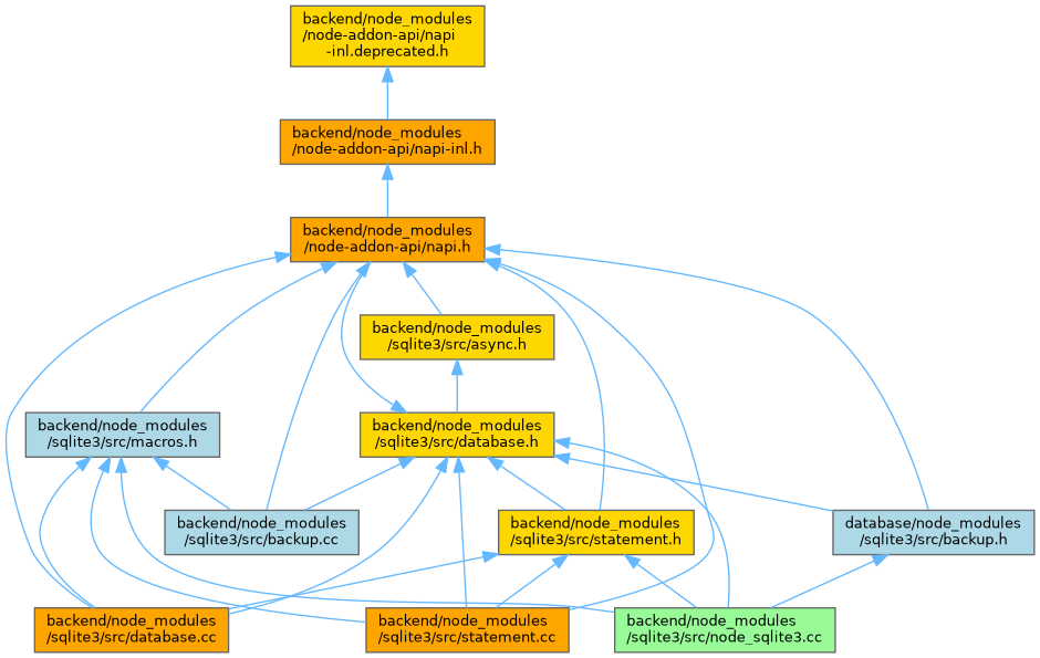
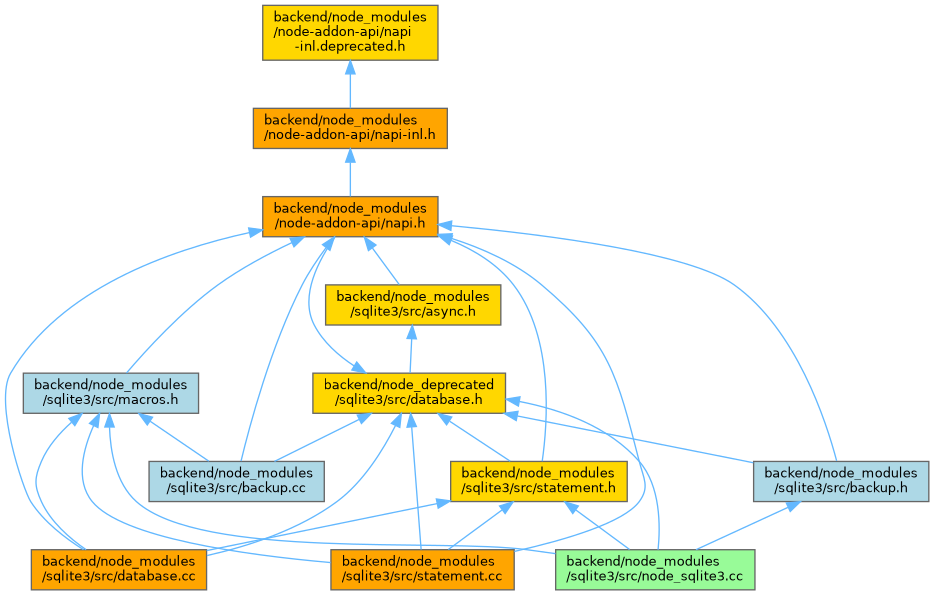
  digraph {
    node [color=grey40 fillcolor=gold fontname=Helvetica fontsize=10 shape=box style=filled]
    edge [color=steelblue1 dir=back fontname=Helvetica fontsize=10 labelfontname=Helvetica labelfontsize=10 style=solid]
    n1 [color=gray40 fontcolor=black height=0.2 label="backend/node_modules\l/node-addon-api/napi\l-inl.deprecated.h" width=0.4]
    n2 [fillcolor=orange height=0.2 label="backend/node_modules\l/node-addon-api/napi-inl.h" width=0.4]
    n3 [fillcolor=orange height=0.2 label="backend/node_modules\l/node-addon-api/napi.h" width=0.4]
    n4 [height=0.2 label="backend/node_modules\l/sqlite3/src/async.h" width=0.4]
    n5 [fillcolor=lightblue height=0.2 label="backend/node_modules\l/sqlite3/src/backup.cc" width=0.4]
-   n6 [fillcolor=lightblue height=0.2 label="database/node_modules\l/sqlite3/src/backup.h" width=0.4]
+   n6 [fillcolor=lightblue height=0.2 label="backend/node_modules\l/sqlite3/src/backup.h" width=0.4]
    n7 [fillcolor=orange height=0.2 label="backend/node_modules\l/sqlite3/src/database.cc" width=0.4]
    n8 [fillcolor=orange height=0.2 label="backend/node_modules\l/sqlite3/src/statement.cc" width=0.4]
    n9 [height=0.2 label="backend/node_modules\l/sqlite3/src/statement.h" width=0.4]
    n10 [fillcolor=lightblue height=0.2 label="backend/node_modules\l/sqlite3/src/macros.h" width=0.4]
-   n11 [height=0.2 label="backend/node_modules\l/sqlite3/src/database.h" width=0.4]
+   n11 [height=0.2 label="backend/node_deprecated\l/sqlite3/src/database.h" width=0.4]
    n12 [fillcolor=palegreen height=0.2 label="backend/node_modules\l/sqlite3/src/node_sqlite3.cc" width=0.4]
    n1 -> n2
    n2 -> n3
    n3 -> n4
    n3 -> n5
    n3 -> n6
    n3 -> n7
    n3 -> n8
    n3 -> n9
    n3 -> n10
    n4 -> n11
    n6 -> n12
    n9 -> n7
    n9 -> n8
    n9 -> n12
    n10 -> n5
    n10 -> n7
    n10 -> n8
    n10 -> n12
    n11 -> n3
    n11 -> n5
    n11 -> n6
    n11 -> n7
    n11 -> n8
    n11 -> n9
    n11 -> n12
  }
